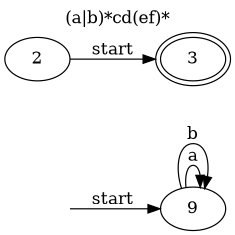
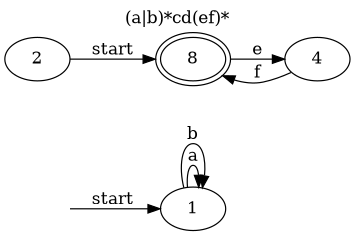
  digraph {
    label="(a|b)*cd(ef)*"
    labelloc=t
    rankdir=LR
-   1 [label=9]
-   3 [peripheries=2]
+   1
+   3 [peripheries=2 label=8]
    2
+   4
    " " [shape=plaintext]
    1 -> 1 [label=a]
    1 -> 1 [label=b]
+   3 -> 4 [label=e]
    2 -> 3 [label=start]
+   4 -> 3 [label=f]
    " " -> 1 [label=start]
  }
